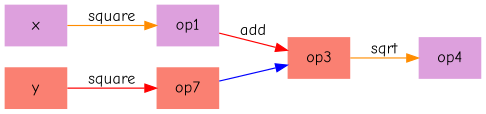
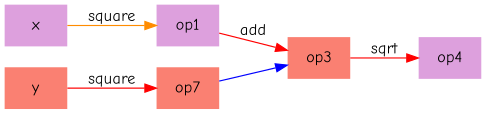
  digraph {
    fontname="Comic Neue"
    rankdir=LR
    node [fillcolor=plum fontname="Comic Neue" shape=none style=filled]
    edge [arrowhead=normal color=darkorange fontname="Comic Neue"]
    x [color=red]
    op1
    op3 [fillcolor=salmon]
    op4
    y [color=red fillcolor=salmon]
    n6 [fillcolor=salmon label=op7]
    x -> op1 [label=square]
    op1 -> op3 [color=red label=add]
-   op3 -> op4 [label=sqrt]
+   op3 -> op4 [color=red label=sqrt]
    y -> n6 [color=red label=square]
    n6 -> op3 [color=blue]
  }
